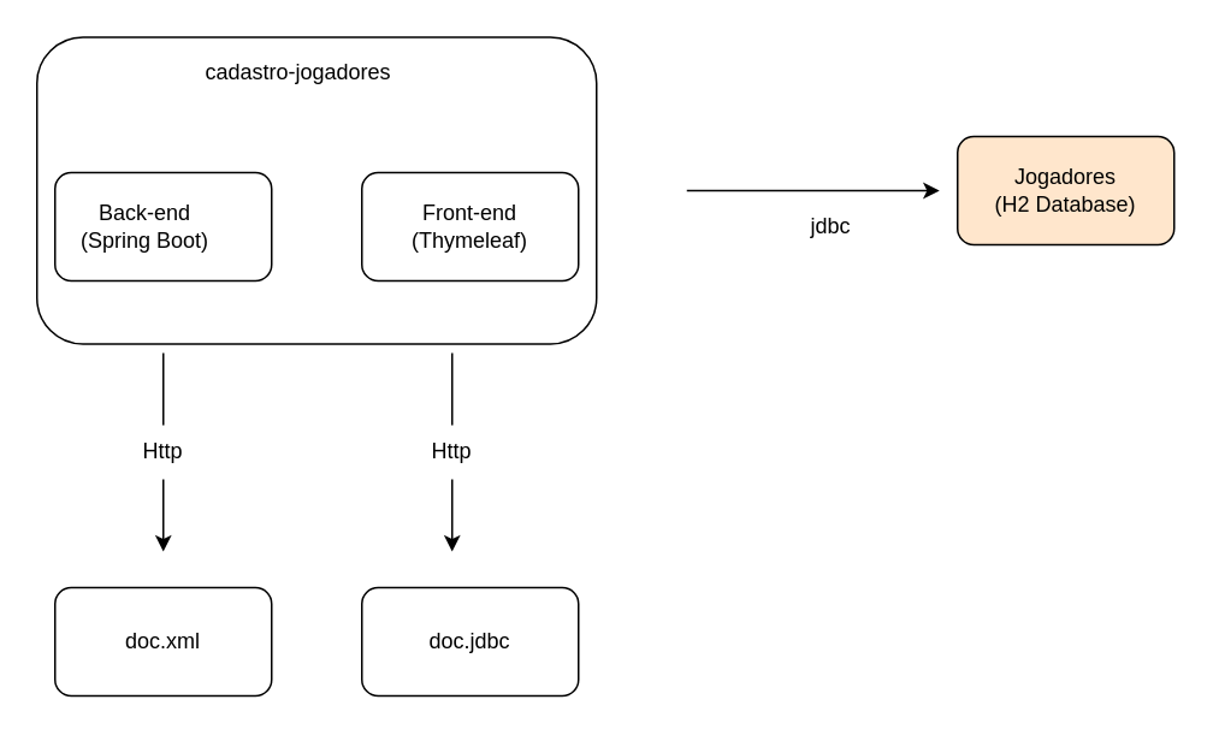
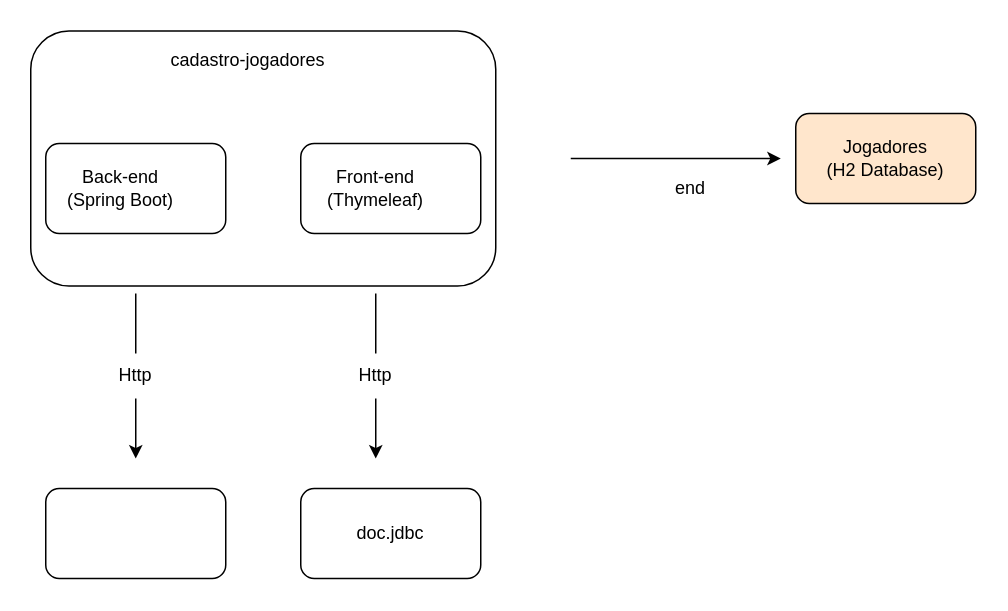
  <mxCell id="0" />
  <mxCell id="1" parent="0" />
  <mxCell id="2" value="" style="rounded=1;whiteSpace=wrap;html=1;" vertex="1" parent="1"><mxGeometry x="20" y="20" width="310" height="170" as="geometry" /></mxCell>
  <mxCell id="3" value="Jogadores&lt;br&gt;(H2 Database)" style="rounded=1;whiteSpace=wrap;html=1;fillColor=#ffe6cc;" vertex="1" parent="1"><mxGeometry x="530" y="75" width="120" height="60" as="geometry" /></mxCell>
  <mxCell id="4" value="" style="rounded=1;whiteSpace=wrap;html=1;" vertex="1" parent="1"><mxGeometry x="30" y="325" width="120" height="60" as="geometry" /></mxCell>
  <mxCell id="5" value="" style="rounded=1;whiteSpace=wrap;html=1;" vertex="1" parent="1"><mxGeometry x="200" y="325" width="120" height="60" as="geometry" /></mxCell>
  <mxCell id="6" value="cadastro-jogadores" style="text;html=1;strokeColor=none;fillColor=none;align=center;verticalAlign=middle;whiteSpace=wrap;rounded=0;" vertex="1" parent="1"><mxGeometry x="110" y="25" width="110" height="30" as="geometry" /></mxCell>
  <mxCell id="7" value="" style="rounded=1;whiteSpace=wrap;html=1;" vertex="1" parent="1"><mxGeometry x="30" y="95" width="120" height="60" as="geometry" /></mxCell>
  <mxCell id="8" value="" style="rounded=1;whiteSpace=wrap;html=1;" vertex="1" parent="1"><mxGeometry x="200" y="95" width="120" height="60" as="geometry" /></mxCell>
  <mxCell id="9" value="Back-end&lt;br&gt;(Spring Boot)" style="text;html=1;strokeColor=none;fillColor=none;align=center;verticalAlign=middle;whiteSpace=wrap;rounded=0;" vertex="1" parent="1"><mxGeometry x="40" y="110" width="80" height="30" as="geometry" /></mxCell>
- <mxCell id="10" value="Front-end&lt;br&gt;(Thymeleaf)" style="text;html=1;strokeColor=none;fillColor=none;align=center;verticalAlign=middle;whiteSpace=wrap;rounded=0;" vertex="1" parent="1"><mxGeometry x="230" y="110" width="60" height="30" as="geometry" /></mxCell>
+ <mxCell id="10" value="Front-end&lt;br&gt;(Thymeleaf)" style="text;html=1;strokeColor=none;fillColor=none;align=center;verticalAlign=middle;whiteSpace=wrap;rounded=0;" vertex="1" parent="1"><mxGeometry x="220" y="110" width="60" height="30" as="geometry" /></mxCell>
  <mxCell id="11" value="" style="endArrow=classic;html=1;startArrow=none;" edge="1" parent="1" source="14"><mxGeometry width="50" height="50" relative="1" as="geometry"><mxPoint x="90" y="195" as="sourcePoint" /><mxPoint x="90" y="305" as="targetPoint" /></mxGeometry></mxCell>
  <mxCell id="12" value="" style="endArrow=classic;html=1;startArrow=none;" edge="1" parent="1" source="16"><mxGeometry width="50" height="50" relative="1" as="geometry"><mxPoint x="250" y="195" as="sourcePoint" /><mxPoint x="250" y="305" as="targetPoint" /><Array as="points" /></mxGeometry></mxCell>
  <mxCell id="13" value="" style="endArrow=none;html=1;" edge="1" parent="1" target="14"><mxGeometry width="50" height="50" relative="1" as="geometry"><mxPoint x="90" y="195" as="sourcePoint" /><mxPoint x="90" y="305" as="targetPoint" /></mxGeometry></mxCell>
  <mxCell id="14" value="Http" style="text;html=1;strokeColor=none;fillColor=none;align=center;verticalAlign=middle;whiteSpace=wrap;rounded=0;" vertex="1" parent="1"><mxGeometry x="60" y="235" width="60" height="30" as="geometry" /></mxCell>
  <mxCell id="15" value="" style="endArrow=none;html=1;" edge="1" parent="1" target="16"><mxGeometry width="50" height="50" relative="1" as="geometry"><mxPoint x="250" y="195" as="sourcePoint" /><mxPoint x="250" y="305" as="targetPoint" /><Array as="points" /></mxGeometry></mxCell>
  <mxCell id="16" value="Http&lt;br&gt;" style="text;html=1;strokeColor=none;fillColor=none;align=center;verticalAlign=middle;whiteSpace=wrap;rounded=0;" vertex="1" parent="1"><mxGeometry x="220" y="235" width="60" height="30" as="geometry" /></mxCell>
  <mxCell id="17" value="" style="endArrow=classic;html=1;" edge="1" parent="1"><mxGeometry width="50" height="50" relative="1" as="geometry"><mxPoint x="380" y="105" as="sourcePoint" /><mxPoint x="520" y="105" as="targetPoint" /><Array as="points"><mxPoint x="440" y="105" /></Array></mxGeometry></mxCell>
- <mxCell id="18" value="jdbc" style="text;html=1;strokeColor=none;fillColor=none;align=center;verticalAlign=middle;whiteSpace=wrap;rounded=0;" vertex="1" parent="1"><mxGeometry x="430" y="110" width="60" height="30" as="geometry" /></mxCell>
- <mxCell id="19" value="doc.xml" style="text;html=1;strokeColor=none;fillColor=none;align=center;verticalAlign=middle;whiteSpace=wrap;rounded=0;" vertex="1" parent="1"><mxGeometry x="60" y="340" width="60" height="30" as="geometry" /></mxCell>
+ <mxCell id="18" value="end" style="text;html=1;strokeColor=none;fillColor=none;align=center;verticalAlign=middle;whiteSpace=wrap;rounded=0;" vertex="1" parent="1"><mxGeometry x="430" y="110" width="60" height="30" as="geometry" /></mxCell>
  <mxCell id="20" value="doc.jdbc&lt;br&gt;" style="text;html=1;strokeColor=none;fillColor=none;align=center;verticalAlign=middle;whiteSpace=wrap;rounded=0;" vertex="1" parent="1"><mxGeometry x="230" y="340" width="60" height="30" as="geometry" /></mxCell>
